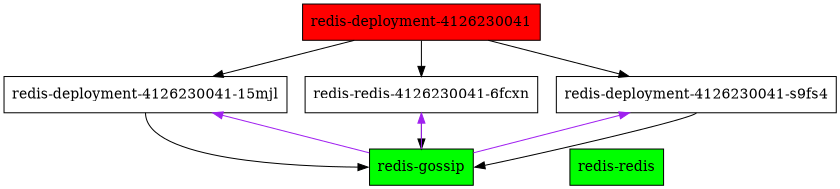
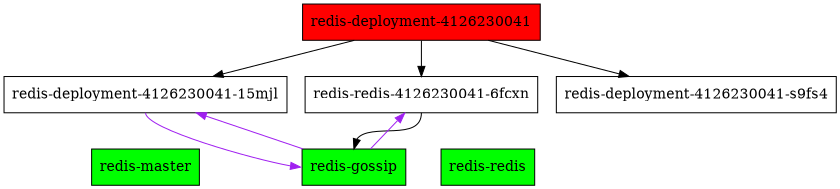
  digraph {
    node [shape=rect style=filled]
    n1 [label="redis-deployment-4126230041-15mjl" style=""]
+   n2 [fillcolor=green label="redis-master"]
    n3 [fillcolor=green label="redis-gossip"]
    n4 [label="redis-redis-4126230041-6fcxn" style=""]
    n5 [fillcolor=green label="redis-redis"]
    n6 [label="redis-deployment-4126230041-s9fs4" style=""]
    n7 [fillcolor=red label="redis-deployment-4126230041"]
-   n1 -> n3 [headport=w tailport=s]
+   n1 -> n2 [style=invis]
+   n1 -> n3 [headport=w tailport=s color=purple]
    n1 -> n3 [color=purple dir=back]
    n4 -> n3 [headport=n tailport=s]
    n4 -> n3 [color=purple dir=back]
    n4 -> n5 [style=invis]
-   n6 -> n3 [headport=e tailport=s]
-   n6 -> n3 [color=purple dir=back]
    n6 -> n5 [style=invis]
    n7 -> n1
    n7 -> n4
    n7 -> n6
  }
